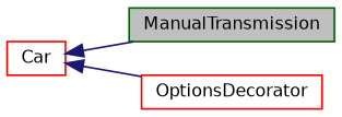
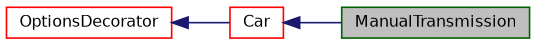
  digraph {
    rankdir=LR
    node [color=red fillcolor=white fontname=Helvetica fontsize=10 shape=record style=filled]
    edge [color=midnightblue dir=back fontname=Helvetica fontsize=10 labelfontname=Helvetica labelfontsize=10 style=solid]
    n1 [color=darkgreen fillcolor=grey75 fontcolor=black height=0.2 label=ManualTransmission width=0.4]
    n2 [height=0.2 label=OptionsDecorator width=0.4]
    n3 [height=0.2 label=Car width=0.4]
    n3 -> n1
-   n3 -> n2
+   n2 -> n3
  }
